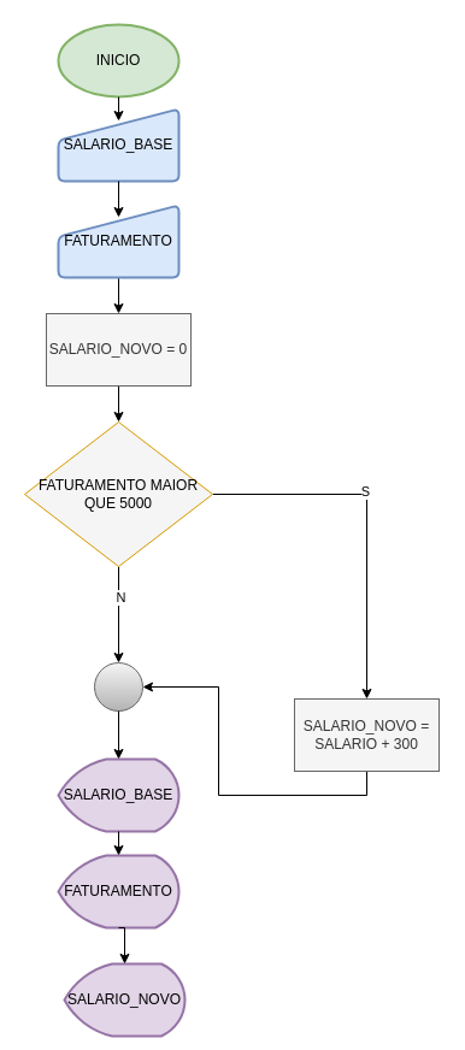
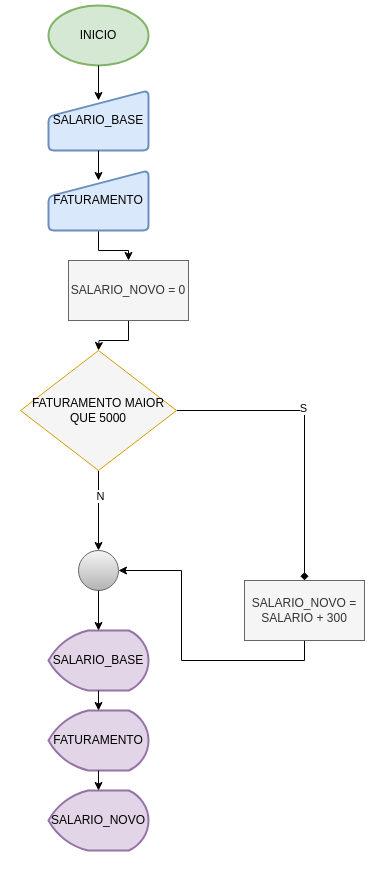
  <mxCell id="0" />
  <mxCell id="1" parent="0" />
- <mxCell id="2" value="INICIO" style="strokeWidth=2;html=1;shape=mxgraph.flowchart.start_1;whiteSpace=wrap;fillColor=#d5e8d4;strokeColor=#82b366;" vertex="1" parent="1"><mxGeometry x="48" y="20" width="100" height="60" as="geometry" /></mxCell>
+ <mxCell id="2" value="INICIO" style="strokeWidth=2;html=1;shape=mxgraph.flowchart.start_1;whiteSpace=wrap;fillColor=#d5e8d4;strokeColor=#82b366;" vertex="1" parent="1"><mxGeometry x="48" y="5" width="100" height="60" as="geometry" /></mxCell>
  <mxCell id="3" value="SALARIO_BASE" style="html=1;strokeWidth=2;shape=manualInput;whiteSpace=wrap;rounded=1;size=26;arcSize=11;fillColor=#dae8fc;strokeColor=#6c8ebf;" vertex="1" parent="1"><mxGeometry x="48" y="90" width="100" height="60" as="geometry" /></mxCell>
  <mxCell id="4" style="edgeStyle=orthogonalEdgeStyle;rounded=0;orthogonalLoop=1;jettySize=auto;html=1;exitX=0.5;exitY=1;exitDx=0;exitDy=0;entryX=0.5;entryY=0;entryDx=0;entryDy=0;" edge="1" parent="1" source="5" target="9"><mxGeometry relative="1" as="geometry" /></mxCell>
  <mxCell id="5" value="FATURAMENTO" style="html=1;strokeWidth=2;shape=manualInput;whiteSpace=wrap;rounded=1;size=26;arcSize=11;fillColor=#dae8fc;strokeColor=#6c8ebf;" vertex="1" parent="1"><mxGeometry x="48" y="170" width="100" height="60" as="geometry" /></mxCell>
  <mxCell id="6" style="edgeStyle=orthogonalEdgeStyle;rounded=0;orthogonalLoop=1;jettySize=auto;html=1;exitX=0.5;exitY=1;exitDx=0;exitDy=0;exitPerimeter=0;entryX=0.5;entryY=0.167;entryDx=0;entryDy=0;entryPerimeter=0;" edge="1" parent="1" source="2" target="3"><mxGeometry relative="1" as="geometry" /></mxCell>
  <mxCell id="7" style="edgeStyle=orthogonalEdgeStyle;rounded=0;orthogonalLoop=1;jettySize=auto;html=1;exitX=0.5;exitY=1;exitDx=0;exitDy=0;entryX=0.5;entryY=0.167;entryDx=0;entryDy=0;entryPerimeter=0;" edge="1" parent="1" source="3" target="5"><mxGeometry relative="1" as="geometry" /></mxCell>
  <mxCell id="8" style="edgeStyle=orthogonalEdgeStyle;rounded=0;orthogonalLoop=1;jettySize=auto;html=1;exitX=0.5;exitY=1;exitDx=0;exitDy=0;entryX=0.5;entryY=0;entryDx=0;entryDy=0;" edge="1" parent="1" source="9"><mxGeometry relative="1" as="geometry"><mxPoint x="98" y="350" as="targetPoint" /></mxGeometry></mxCell>
- <mxCell id="9" value="SALARIO_NOVO = 0" style="rounded=0;whiteSpace=wrap;html=1;fillColor=#f5f5f5;fontColor=#333333;strokeColor=#666666;" vertex="1" parent="1"><mxGeometry x="38" y="260" width="120" height="60" as="geometry" /></mxCell>
- <mxCell id="10" style="edgeStyle=orthogonalEdgeStyle;rounded=0;orthogonalLoop=1;jettySize=auto;html=1;exitX=1;exitY=0.5;exitDx=0;exitDy=0;entryX=0.5;entryY=0;entryDx=0;entryDy=0;" edge="1" parent="1" source="14" target="16"><mxGeometry relative="1" as="geometry" /></mxCell>
+ <mxCell id="9" value="SALARIO_NOVO = 0" style="rounded=0;whiteSpace=wrap;html=1;fillColor=#f5f5f5;fontColor=#333333;strokeColor=#666666;" vertex="1" parent="1"><mxGeometry x="68" y="260" width="120" height="60" as="geometry" /></mxCell>
+ <mxCell id="10" style="edgeStyle=orthogonalEdgeStyle;rounded=0;orthogonalLoop=1;jettySize=auto;html=1;exitX=1;exitY=0.5;exitDx=0;exitDy=0;entryX=0.5;entryY=0;entryDx=0;entryDy=0;endArrow=diamond;" edge="1" parent="1" source="14" target="16"><mxGeometry relative="1" as="geometry" /></mxCell>
  <mxCell id="11" value="S" style="edgeLabel;html=1;align=center;verticalAlign=middle;resizable=0;points=[];" vertex="1" connectable="0" parent="10"><mxGeometry x="-0.157" y="3" relative="1" as="geometry"><mxPoint as="offset" /></mxGeometry></mxCell>
  <mxCell id="12" style="edgeStyle=orthogonalEdgeStyle;rounded=0;orthogonalLoop=1;jettySize=auto;html=1;exitX=0.5;exitY=1;exitDx=0;exitDy=0;entryX=0.5;entryY=0;entryDx=0;entryDy=0;" edge="1" parent="1" source="14" target="17"><mxGeometry relative="1" as="geometry" /></mxCell>
  <mxCell id="13" value="N" style="edgeLabel;html=1;align=center;verticalAlign=middle;resizable=0;points=[];" vertex="1" connectable="0" parent="12"><mxGeometry x="-0.377" y="1" relative="1" as="geometry"><mxPoint as="offset" /></mxGeometry></mxCell>
  <mxCell id="14" value="FATURAMENTO MAIOR QUE 5000" style="rhombus;whiteSpace=wrap;html=1;fillColor=#f5f5f5;strokeColor=#d79b00;" vertex="1" parent="1"><mxGeometry x="20" y="350" width="156" height="120" as="geometry" /></mxCell>
  <mxCell id="15" style="edgeStyle=orthogonalEdgeStyle;rounded=0;orthogonalLoop=1;jettySize=auto;html=1;exitX=0.5;exitY=1;exitDx=0;exitDy=0;entryX=1;entryY=0.5;entryDx=0;entryDy=0;" edge="1" parent="1" source="16" target="17"><mxGeometry relative="1" as="geometry" /></mxCell>
  <mxCell id="16" value="SALARIO_NOVO = SALARIO + 300" style="rounded=0;whiteSpace=wrap;html=1;fillColor=#f5f5f5;fontColor=#333333;strokeColor=#666666;" vertex="1" parent="1"><mxGeometry x="244" y="580" width="120" height="60" as="geometry" /></mxCell>
  <mxCell id="17" value="" style="ellipse;whiteSpace=wrap;html=1;aspect=fixed;fillColor=#f5f5f5;gradientColor=#b3b3b3;strokeColor=#666666;" vertex="1" parent="1"><mxGeometry x="78" y="550" width="40" height="40" as="geometry" /></mxCell>
  <mxCell id="18" value="SALARIO_BASE" style="strokeWidth=2;html=1;shape=mxgraph.flowchart.display;whiteSpace=wrap;fillColor=#e1d5e7;strokeColor=#9673a6;" vertex="1" parent="1"><mxGeometry x="48" y="630" width="100" height="60" as="geometry" /></mxCell>
  <mxCell id="19" style="edgeStyle=orthogonalEdgeStyle;rounded=0;orthogonalLoop=1;jettySize=auto;html=1;exitX=0.5;exitY=1;exitDx=0;exitDy=0;entryX=0.5;entryY=0;entryDx=0;entryDy=0;entryPerimeter=0;" edge="1" parent="1" source="17" target="18"><mxGeometry relative="1" as="geometry" /></mxCell>
- <mxCell id="20" value="SALARIO_NOVO" style="strokeWidth=2;html=1;shape=mxgraph.flowchart.display;whiteSpace=wrap;fillColor=#e1d5e7;strokeColor=#9673a6;" vertex="1" parent="1"><mxGeometry x="53" y="800" width="100" height="60" as="geometry" /></mxCell>
+ <mxCell id="20" value="SALARIO_NOVO" style="strokeWidth=2;html=1;shape=mxgraph.flowchart.display;whiteSpace=wrap;fillColor=#e1d5e7;strokeColor=#9673a6;" vertex="1" parent="1"><mxGeometry x="48" y="790" width="100" height="60" as="geometry" /></mxCell>
  <mxCell id="21" value="FATURAMENTO" style="strokeWidth=2;html=1;shape=mxgraph.flowchart.display;whiteSpace=wrap;fillColor=#e1d5e7;strokeColor=#9673a6;" vertex="1" parent="1"><mxGeometry x="48" y="710" width="100" height="60" as="geometry" /></mxCell>
  <mxCell id="22" style="edgeStyle=orthogonalEdgeStyle;rounded=0;orthogonalLoop=1;jettySize=auto;html=1;exitX=0.5;exitY=1;exitDx=0;exitDy=0;exitPerimeter=0;entryX=0.5;entryY=0;entryDx=0;entryDy=0;entryPerimeter=0;" edge="1" parent="1" source="18" target="21"><mxGeometry relative="1" as="geometry" /></mxCell>
  <mxCell id="23" style="edgeStyle=orthogonalEdgeStyle;rounded=0;orthogonalLoop=1;jettySize=auto;html=1;exitX=0.5;exitY=1;exitDx=0;exitDy=0;exitPerimeter=0;entryX=0.5;entryY=0;entryDx=0;entryDy=0;entryPerimeter=0;" edge="1" parent="1" source="21" target="20"><mxGeometry relative="1" as="geometry" /></mxCell>
